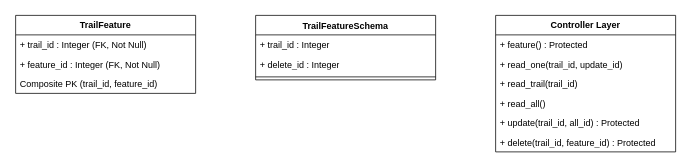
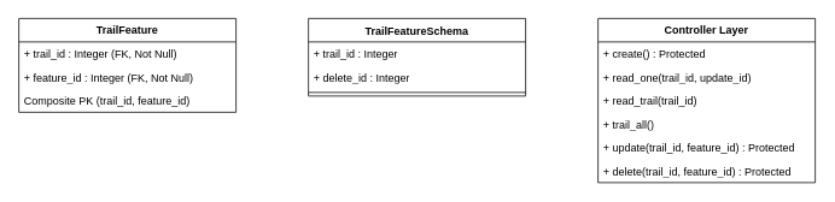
  <mxCell id="0" />
  <mxCell id="1" parent="0" />
  <mxCell id="2" value="TrailFeatureSchema" style="swimlane;fontStyle=1;align=center;verticalAlign=top;childLayout=stackLayout;horizontal=1;startSize=26;horizontalStack=0;resizeParent=1;resizeParentMax=0;resizeLast=0;collapsible=1;marginBottom=0;whiteSpace=wrap;html=1;" vertex="1" parent="1"><mxGeometry x="340" y="20" width="240" height="86" as="geometry" /></mxCell>
  <mxCell id="3" value="+ trail_id : Integer" style="text;strokeColor=none;fillColor=none;align=left;verticalAlign=top;spacingLeft=4;spacingRight=4;overflow=hidden;rotatable=0;points=[[0,0.5],[1,0.5]];portConstraint=eastwest;whiteSpace=wrap;html=1;" vertex="1" parent="2"><mxGeometry y="26" width="240" height="26" as="geometry" /></mxCell>
  <mxCell id="4" value="+ delete_id : Integer" style="text;strokeColor=none;fillColor=none;align=left;verticalAlign=top;spacingLeft=4;spacingRight=4;overflow=hidden;rotatable=0;points=[[0,0.5],[1,0.5]];portConstraint=eastwest;whiteSpace=wrap;html=1;" vertex="1" parent="2"><mxGeometry y="52" width="240" height="26" as="geometry" /></mxCell>
  <mxCell id="5" value="" style="line;strokeWidth=1;fillColor=none;align=left;verticalAlign=middle;spacingTop=-1;spacingLeft=3;spacingRight=3;rotatable=0;labelPosition=right;points=[];portConstraint=eastwest;strokeColor=inherit;" vertex="1" parent="2"><mxGeometry y="78" width="240" height="8" as="geometry" /></mxCell>
  <mxCell id="6" value="&lt;b&gt;TrailFeature&lt;/b&gt;" style="swimlane;fontStyle=0;childLayout=stackLayout;horizontal=1;startSize=26;fillColor=none;horizontalStack=0;resizeParent=1;resizeParentMax=0;resizeLast=0;collapsible=1;marginBottom=0;whiteSpace=wrap;html=1;" vertex="1" parent="1"><mxGeometry x="20" y="20" width="240" height="104" as="geometry" /></mxCell>
  <mxCell id="7" value="+ trail_id : Integer (FK, Not Null)" style="text;strokeColor=none;fillColor=none;align=left;verticalAlign=top;spacingLeft=4;spacingRight=4;overflow=hidden;rotatable=0;points=[[0,0.5],[1,0.5]];portConstraint=eastwest;whiteSpace=wrap;html=1;" vertex="1" parent="6"><mxGeometry y="26" width="240" height="26" as="geometry" /></mxCell>
  <mxCell id="8" value="+ feature_id : Integer (FK, Not Null)" style="text;strokeColor=none;fillColor=none;align=left;verticalAlign=top;spacingLeft=4;spacingRight=4;overflow=hidden;rotatable=0;points=[[0,0.5],[1,0.5]];portConstraint=eastwest;whiteSpace=wrap;html=1;" vertex="1" parent="6"><mxGeometry y="52" width="240" height="26" as="geometry" /></mxCell>
  <mxCell id="9" value="Composite PK (trail_id, feature_id)" style="text;strokeColor=none;fillColor=none;align=left;verticalAlign=top;spacingLeft=4;spacingRight=4;overflow=hidden;rotatable=0;points=[[0,0.5],[1,0.5]];portConstraint=eastwest;whiteSpace=wrap;html=1;" vertex="1" parent="6"><mxGeometry y="78" width="240" height="26" as="geometry" /></mxCell>
  <mxCell id="10" value="&lt;b&gt;Controller Layer&lt;/b&gt;" style="swimlane;fontStyle=0;childLayout=stackLayout;horizontal=1;startSize=26;fillColor=none;horizontalStack=0;resizeParent=1;resizeParentMax=0;resizeLast=0;collapsible=1;marginBottom=0;whiteSpace=wrap;html=1;" vertex="1" parent="1"><mxGeometry x="660" y="20" width="240" height="182" as="geometry" /></mxCell>
- <mxCell id="11" value="+ feature() : Protected" style="text;strokeColor=none;fillColor=none;align=left;verticalAlign=top;spacingLeft=4;spacingRight=4;overflow=hidden;rotatable=0;points=[[0,0.5],[1,0.5]];portConstraint=eastwest;whiteSpace=wrap;html=1;" vertex="1" parent="10"><mxGeometry y="26" width="240" height="26" as="geometry" /></mxCell>
+ <mxCell id="11" value="+ create() : Protected" style="text;strokeColor=none;fillColor=none;align=left;verticalAlign=top;spacingLeft=4;spacingRight=4;overflow=hidden;rotatable=0;points=[[0,0.5],[1,0.5]];portConstraint=eastwest;whiteSpace=wrap;html=1;" vertex="1" parent="10"><mxGeometry y="26" width="240" height="26" as="geometry" /></mxCell>
  <mxCell id="12" value="+ read_one(trail_id, update_id)" style="text;strokeColor=none;fillColor=none;align=left;verticalAlign=top;spacingLeft=4;spacingRight=4;overflow=hidden;rotatable=0;points=[[0,0.5],[1,0.5]];portConstraint=eastwest;whiteSpace=wrap;html=1;" vertex="1" parent="10"><mxGeometry y="52" width="240" height="26" as="geometry" /></mxCell>
  <mxCell id="13" value="+ read_trail(trail_id)" style="text;strokeColor=none;fillColor=none;align=left;verticalAlign=top;spacingLeft=4;spacingRight=4;overflow=hidden;rotatable=0;points=[[0,0.5],[1,0.5]];portConstraint=eastwest;whiteSpace=wrap;html=1;" vertex="1" parent="10"><mxGeometry y="78" width="240" height="26" as="geometry" /></mxCell>
- <mxCell id="14" value="+ read_all()&amp;nbsp;" style="text;strokeColor=none;fillColor=none;align=left;verticalAlign=top;spacingLeft=4;spacingRight=4;overflow=hidden;rotatable=0;points=[[0,0.5],[1,0.5]];portConstraint=eastwest;whiteSpace=wrap;html=1;" vertex="1" parent="10"><mxGeometry y="104" width="240" height="26" as="geometry" /></mxCell>
- <mxCell id="15" value="+ update(trail_id, all_id) : Protected" style="text;strokeColor=none;fillColor=none;align=left;verticalAlign=top;spacingLeft=4;spacingRight=4;overflow=hidden;rotatable=0;points=[[0,0.5],[1,0.5]];portConstraint=eastwest;whiteSpace=wrap;html=1;" vertex="1" parent="10"><mxGeometry y="130" width="240" height="26" as="geometry" /></mxCell>
+ <mxCell id="14" value="+ trail_all()&amp;nbsp;" style="text;strokeColor=none;fillColor=none;align=left;verticalAlign=top;spacingLeft=4;spacingRight=4;overflow=hidden;rotatable=0;points=[[0,0.5],[1,0.5]];portConstraint=eastwest;whiteSpace=wrap;html=1;" vertex="1" parent="10"><mxGeometry y="104" width="240" height="26" as="geometry" /></mxCell>
+ <mxCell id="15" value="+ update(trail_id, feature_id) : Protected" style="text;strokeColor=none;fillColor=none;align=left;verticalAlign=top;spacingLeft=4;spacingRight=4;overflow=hidden;rotatable=0;points=[[0,0.5],[1,0.5]];portConstraint=eastwest;whiteSpace=wrap;html=1;" vertex="1" parent="10"><mxGeometry y="130" width="240" height="26" as="geometry" /></mxCell>
  <mxCell id="16" value="+ delete(trail_id, feature_id) : Protected&amp;nbsp;" style="text;strokeColor=none;fillColor=none;align=left;verticalAlign=top;spacingLeft=4;spacingRight=4;overflow=hidden;rotatable=0;points=[[0,0.5],[1,0.5]];portConstraint=eastwest;whiteSpace=wrap;html=1;" vertex="1" parent="10"><mxGeometry y="156" width="240" height="26" as="geometry" /></mxCell>
